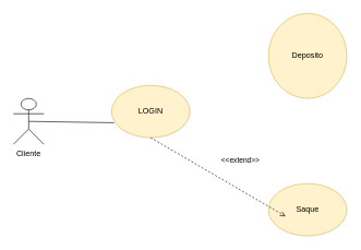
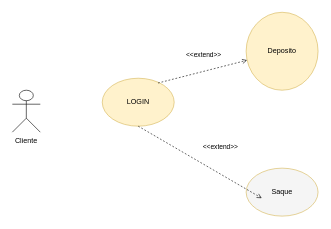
  <mxCell id="0" />
  <mxCell id="1" parent="0" />
  <mxCell id="2" value="Cliente" style="shape=umlActor;verticalLabelPosition=bottom;verticalAlign=top;html=1;outlineConnect=0;" vertex="1" parent="1"><mxGeometry x="20" y="150" width="46.67" height="70" as="geometry" /></mxCell>
  <mxCell id="3" value="Deposito" style="ellipse;whiteSpace=wrap;html=1;fillColor=#fff2cc;strokeColor=#d6b656;" vertex="1" parent="1"><mxGeometry x="410" y="20" width="120" height="130" as="geometry" /></mxCell>
- <mxCell id="4" value="Saque" style="ellipse;whiteSpace=wrap;html=1;fillColor=#fff2cc;strokeColor=#d6b656;" vertex="1" parent="1"><mxGeometry x="410" y="280" width="120" height="80" as="geometry" /></mxCell>
+ <mxCell id="4" value="Saque" style="ellipse;whiteSpace=wrap;html=1;fillColor=#f5f5f5;strokeColor=#d6b656;" vertex="1" parent="1"><mxGeometry x="410" y="280" width="120" height="80" as="geometry" /></mxCell>
  <mxCell id="5" value="LOGIN" style="ellipse;whiteSpace=wrap;html=1;fillColor=#fff2cc;strokeColor=#d6b656;" vertex="1" parent="1"><mxGeometry x="170" y="130" width="120" height="80" as="geometry" /></mxCell>
- <mxCell id="6" value="" style="endArrow=none;html=1;rounded=0;entryX=0.033;entryY=0.713;entryDx=0;entryDy=0;entryPerimeter=0;exitX=0.5;exitY=0.5;exitDx=0;exitDy=0;exitPerimeter=0;" edge="1" parent="1" source="2" target="5"><mxGeometry width="50" height="50" relative="1" as="geometry"><mxPoint x="70" y="190" as="sourcePoint" /><mxPoint x="150" y="190" as="targetPoint" /></mxGeometry></mxCell>
  <mxCell id="7" value="&amp;lt;&amp;lt;extend&amp;gt;&amp;gt;" style="html=1;verticalAlign=bottom;labelBackgroundColor=none;endArrow=open;endFill=0;dashed=1;rounded=0;entryX=-0.033;entryY=0.625;entryDx=0;entryDy=0;entryPerimeter=0;" edge="1" parent="1"><mxGeometry x="0.184" y="31" width="160" relative="1" as="geometry"><mxPoint x="230" y="210" as="sourcePoint" /><mxPoint x="436.04" y="330" as="targetPoint" /><mxPoint as="offset" /></mxGeometry></mxCell>
+ <mxCell id="8" value="&amp;lt;&amp;lt;extend&amp;gt;&amp;gt;" style="html=1;verticalAlign=bottom;labelBackgroundColor=none;endArrow=open;endFill=0;dashed=1;rounded=0;exitX=0.775;exitY=0.1;exitDx=0;exitDy=0;exitPerimeter=0;" edge="1" parent="1" source="5" target="3"><mxGeometry x="0.076" y="18" width="160" relative="1" as="geometry"><mxPoint x="250" y="110" as="sourcePoint" /><mxPoint x="410" y="110" as="targetPoint" /><mxPoint as="offset" /></mxGeometry></mxCell>
